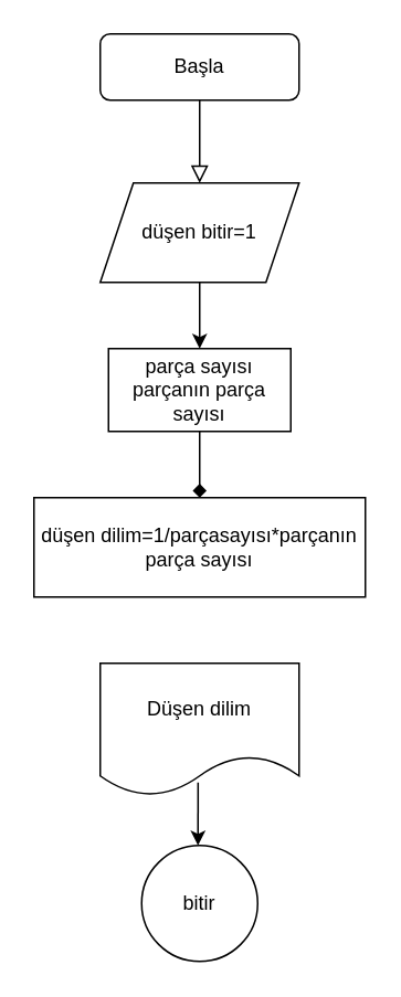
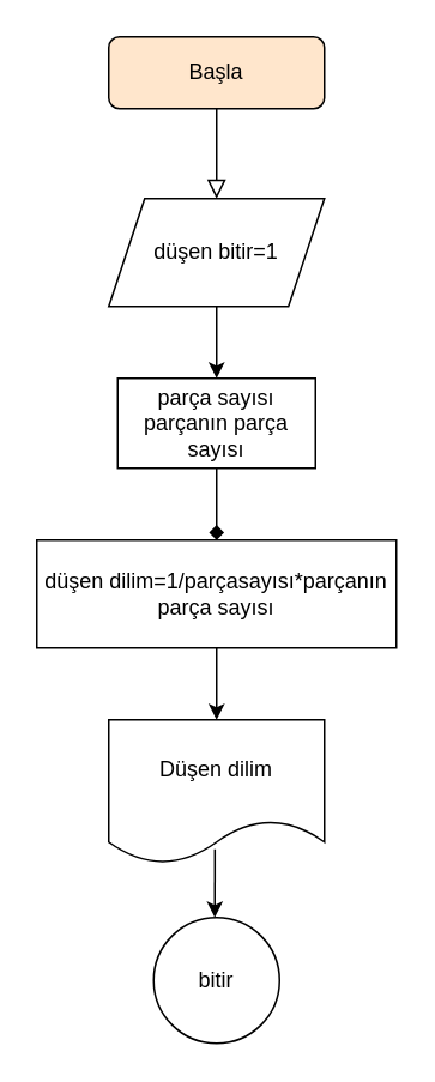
  <mxCell id="0" />
  <mxCell id="1" parent="0" />
  <mxCell id="2" value="" style="rounded=0;html=1;jettySize=auto;orthogonalLoop=1;fontSize=11;endArrow=block;endFill=0;endSize=8;strokeWidth=1;shadow=0;labelBackgroundColor=none;edgeStyle=orthogonalEdgeStyle;" parent="1" source="3" edge="1"><mxGeometry relative="1" as="geometry"><mxPoint x="120" y="110" as="targetPoint" /></mxGeometry></mxCell>
- <mxCell id="3" value="Başla" style="rounded=1;whiteSpace=wrap;html=1;fontSize=12;glass=0;strokeWidth=1;shadow=0;" parent="1" vertex="1"><mxGeometry x="60" y="20" width="120" height="40" as="geometry" /></mxCell>
+ <mxCell id="3" value="Başla" style="rounded=1;whiteSpace=wrap;html=1;fontSize=12;glass=0;strokeWidth=1;shadow=0;fillColor=#ffe6cc;" parent="1" vertex="1"><mxGeometry x="60" y="20" width="120" height="40" as="geometry" /></mxCell>
  <mxCell id="4" value="parça sayısı&lt;br&gt;parçanın parça sayısı&lt;br&gt;" style="rounded=0;whiteSpace=wrap;html=1;" vertex="1" parent="1"><mxGeometry x="65" y="210" width="110" height="50" as="geometry" /></mxCell>
  <mxCell id="5" value="düşen bitir=1" style="shape=parallelogram;perimeter=parallelogramPerimeter;whiteSpace=wrap;html=1;fixedSize=1;" vertex="1" parent="1"><mxGeometry x="60" y="110" width="120" height="60" as="geometry" /></mxCell>
  <mxCell id="6" value="" style="endArrow=classic;html=1;exitX=0.5;exitY=1;exitDx=0;exitDy=0;entryX=0.5;entryY=0;entryDx=0;entryDy=0;" edge="1" parent="1" source="5" target="4"><mxGeometry width="50" height="50" relative="1" as="geometry"><mxPoint x="100" y="220" as="sourcePoint" /><mxPoint x="150" y="170" as="targetPoint" /></mxGeometry></mxCell>
  <mxCell id="7" value="düşen dilim=1/parçasayısı*parçanın parça sayısı" style="rounded=0;whiteSpace=wrap;html=1;" vertex="1" parent="1"><mxGeometry x="20" y="300" width="200" height="60" as="geometry" /></mxCell>
  <mxCell id="8" value="" style="endArrow=diamond;html=1;exitX=0.5;exitY=1;exitDx=0;exitDy=0;entryX=0.5;entryY=0;entryDx=0;entryDy=0;" edge="1" parent="1" source="4" target="7"><mxGeometry width="50" height="50" relative="1" as="geometry"><mxPoint x="220" y="310" as="sourcePoint" /><mxPoint x="270" y="260" as="targetPoint" /></mxGeometry></mxCell>
  <mxCell id="9" value="Düşen dilim" style="shape=document;whiteSpace=wrap;html=1;boundedLbl=1;" vertex="1" parent="1"><mxGeometry x="60" y="400" width="120" height="80" as="geometry" /></mxCell>
+ <mxCell id="10" value="" style="endArrow=classic;html=1;exitX=0.5;exitY=1;exitDx=0;exitDy=0;entryX=0.5;entryY=0;entryDx=0;entryDy=0;" edge="1" parent="1" source="7" target="9"><mxGeometry width="50" height="50" relative="1" as="geometry"><mxPoint x="230" y="450" as="sourcePoint" /><mxPoint x="280" y="400" as="targetPoint" /></mxGeometry></mxCell>
  <mxCell id="11" value="" style="endArrow=classic;html=1;exitX=0.492;exitY=0.9;exitDx=0;exitDy=0;exitPerimeter=0;" edge="1" parent="1" source="9"><mxGeometry width="50" height="50" relative="1" as="geometry"><mxPoint x="100" y="530" as="sourcePoint" /><mxPoint x="119" y="510" as="targetPoint" /></mxGeometry></mxCell>
  <mxCell id="12" value="bitir" style="ellipse;whiteSpace=wrap;html=1;aspect=fixed;" vertex="1" parent="1"><mxGeometry x="85" y="510" width="70" height="70" as="geometry" /></mxCell>
